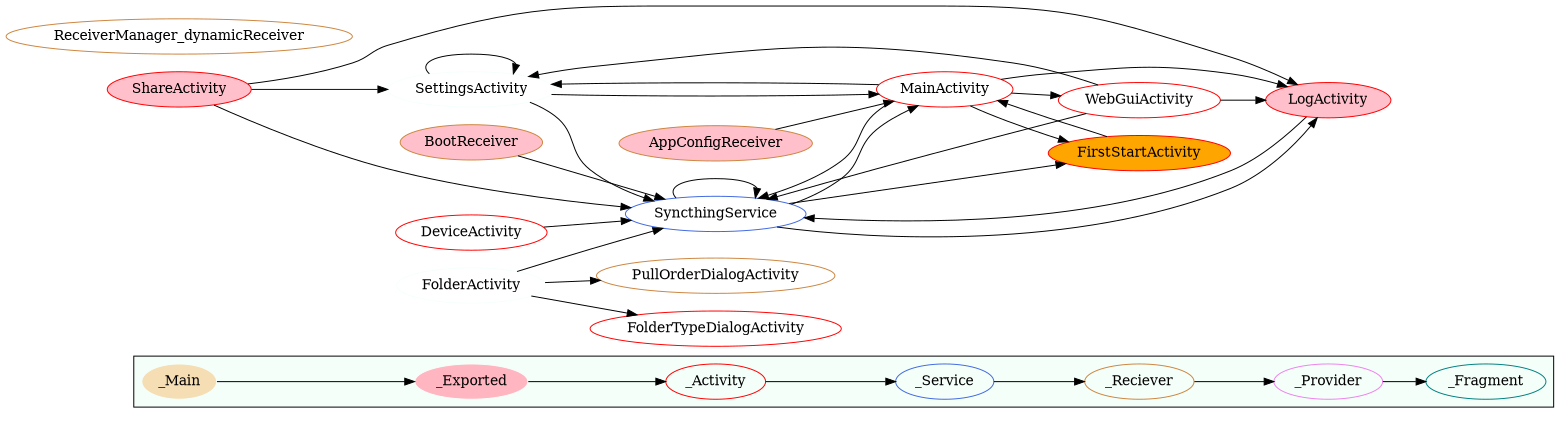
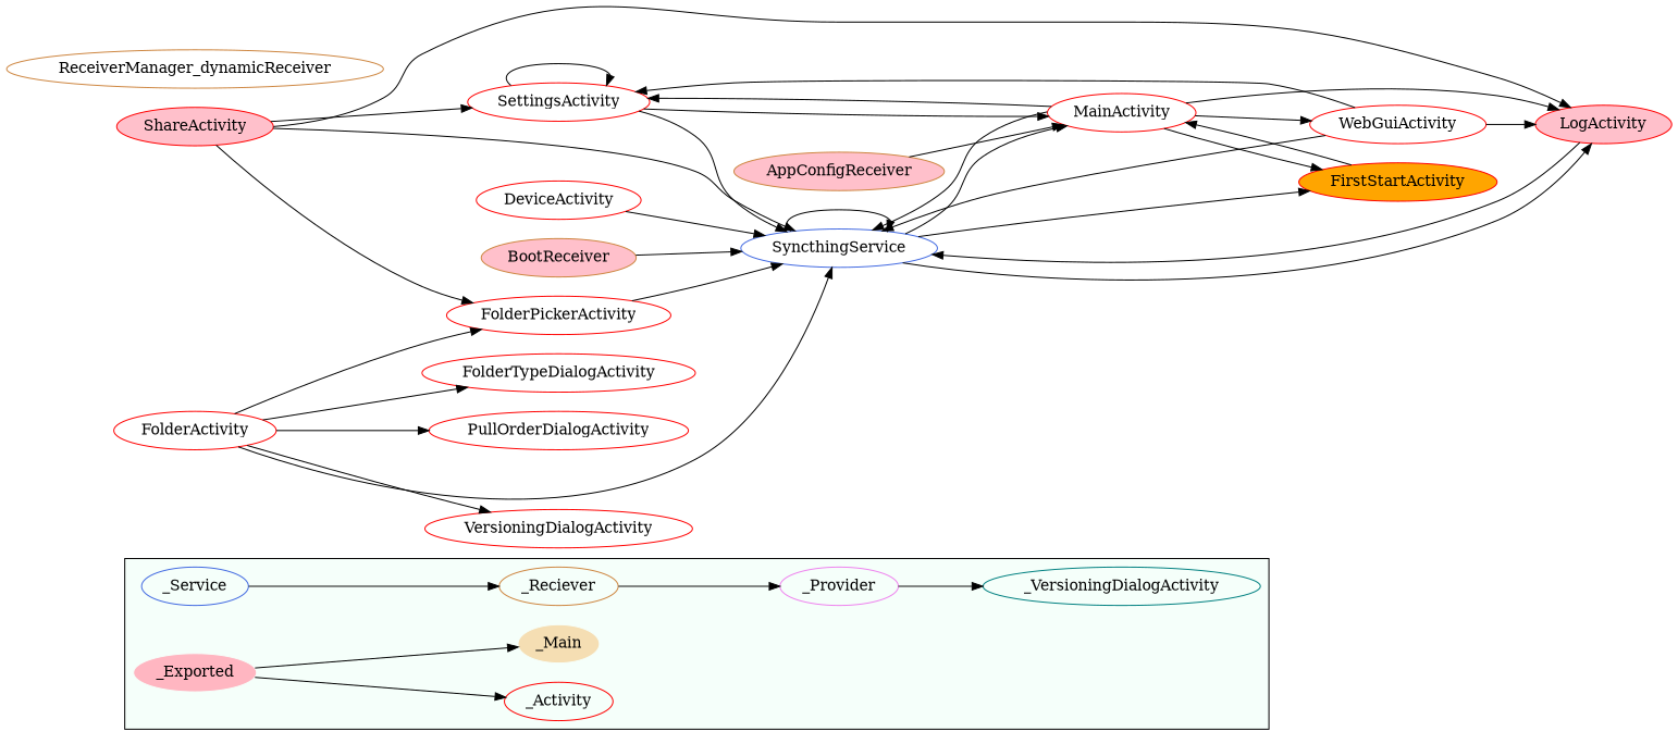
  digraph {
    rankdir=LR
    node [color=red]
    _Activity
    _Service [color=royalblue]
    _Reciever [color=peru]
    _Provider [color=violet]
-   _Fragment [color=teal]
+   _Fragment [color=teal label=_VersioningDialogActivity]
    _Main [color=mintcream fillcolor=wheat style=filled]
    _Exported [color=mintcream fillcolor=lightpink style=filled]
    ShareActivity [fillcolor=pink style=filled]
-   SettingsActivity [color=mintcream]
+   SettingsActivity
+   FolderPickerActivity
    LogActivity [fillcolor=pink style=filled]
    SyncthingService [color=royalblue]
    MainActivity
    FirstStartActivity [fillcolor=orange style=filled]
    WebGuiActivity
    DeviceActivity
-   FolderActivity [color=mintcream]
-   PullOrderDialogActivity [color=peru]
+   FolderActivity
+   PullOrderDialogActivity
+   VersioningDialogActivity
    FolderTypeDialogActivity
    AppConfigReceiver [color=peru fillcolor=pink style=filled]
    BootReceiver [color=peru fillcolor=pink style=filled]
    ReceiverManager_dynamicReceiver [color=peru]
    subgraph cluster_1 {
      bgcolor=mintcream
      _Activity
      _Service
      _Reciever
      _Provider
      _Fragment
      _Main
      _Exported
    }
-   _Activity -> _Service
    _Service -> _Reciever
    _Reciever -> _Provider
    _Provider -> _Fragment
-   _Main -> _Exported
+   _Exported -> _Main
    _Exported -> _Activity
    ShareActivity -> SettingsActivity
+   ShareActivity -> FolderPickerActivity
    ShareActivity -> LogActivity
    ShareActivity -> SyncthingService
    SettingsActivity -> SettingsActivity
    SettingsActivity -> SyncthingService
    SettingsActivity -> MainActivity
+   FolderPickerActivity -> SyncthingService
    LogActivity -> SyncthingService
    SyncthingService -> LogActivity
    SyncthingService -> SyncthingService
    SyncthingService -> MainActivity
    SyncthingService -> FirstStartActivity
    MainActivity -> SettingsActivity
    MainActivity -> LogActivity
    MainActivity -> SyncthingService
    MainActivity -> FirstStartActivity
    MainActivity -> WebGuiActivity
    FirstStartActivity -> MainActivity
    WebGuiActivity -> SettingsActivity
    WebGuiActivity -> LogActivity
    WebGuiActivity -> SyncthingService
    DeviceActivity -> SyncthingService
+   FolderActivity -> FolderPickerActivity
    FolderActivity -> SyncthingService
    FolderActivity -> PullOrderDialogActivity
+   FolderActivity -> VersioningDialogActivity
    FolderActivity -> FolderTypeDialogActivity
    AppConfigReceiver -> MainActivity
    BootReceiver -> SyncthingService
  }
